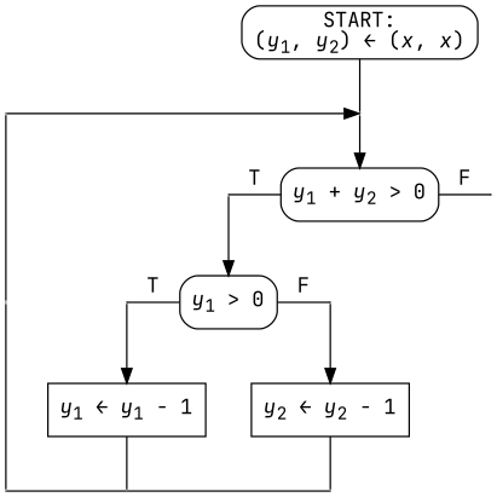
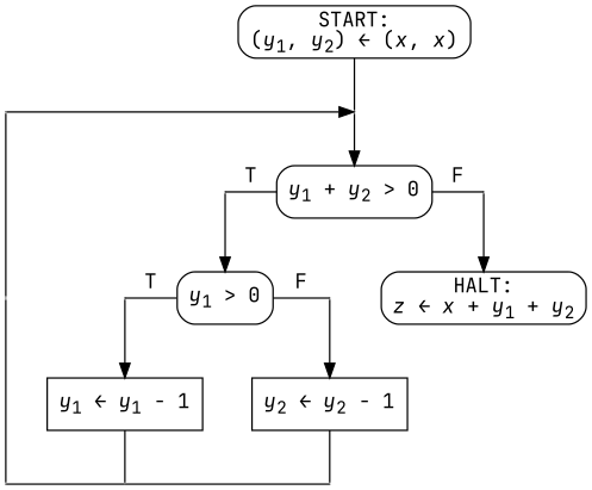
  digraph {
    fontname="JetBrains Mono"
    node [shape=point fontname="JetBrains Mono"]
    edge [fontname="JetBrains Mono" arrowhead=none weight=8]
    p1 [width=0]
    p2 [width=0]
    n3 [label=<<i>y</i><sub>1</sub> + <i>y</i><sub>2</sub> &gt; 0> shape=rectangle style=rounded]
    p4 [width=0]
    p3 [width=0]
    n6 [label=<<i>y</i><sub>1</sub> &gt; 0> shape=rectangle style=rounded]
+   n7 [label=<HALT:<br/><i>z</i> &larr; <i>x</i> + <i>y</i><sub>1</sub> + <i>y</i><sub>2</sub>> shape=rectangle style=rounded]
    p10 [width=0]
    p5 [width=0]
    p6 [width=0]
    n11 [label=<<i>y</i><sub>2</sub> &larr; <i>y</i><sub>2</sub> - 1> shape=rectangle]
    n12 [label=<<i>y</i><sub>1</sub> &larr; <i>y</i><sub>1</sub> - 1> shape=rectangle]
    p7 [width=0]
    p8 [width=0]
    p9 [width=0]
    n16 [label=<START:<br/>(<i>y</i><sub>1</sub>, <i>y</i><sub>2</sub>) &larr; (<i>x</i>, <i>x</i>)> shape=rectangle style=rounded]
    subgraph sub_1 {
      rank=same
      p1
      p2
    }
    subgraph sub_2 {
      rank=same
      n3
      p4
      p3
    }
    subgraph sub_3 {
      rank=same
      n6
+     n7
      p10
      p5
      p6
    }
    subgraph sub_4 {
      rank=same
      n11
      n12
    }
    subgraph sub_5 {
      rank=same
      p7
      p8
      p9
    }
    p1 -> p2 [arrowhead="" weight=""]
    p1 -> p10
    p2 -> n3 [arrowhead=""]
    n3 -> p4 [label=F weight=""]
+   p4 -> n7 [arrowhead=""]
    p3 -> n3 [label=T weight=""]
    p3 -> n6 [arrowhead=""]
    n6 -> p6 [label=F weight=""]
    p10 -> p5 [style=invis arrowhead=""]
    p10 -> p7 [weight=10]
    p5 -> n6 [label=T weight=""]
    p5 -> n12 [weight=12 arrowhead=""]
+   p6 -> n7 [style=invis arrowhead=""]
    p6 -> n11 [arrowhead=""]
    n11 -> p9
    n12 -> p8
    p7 -> p8 [weight=""]
    p8 -> p9 [weight=""]
    n16 -> p2
  }
